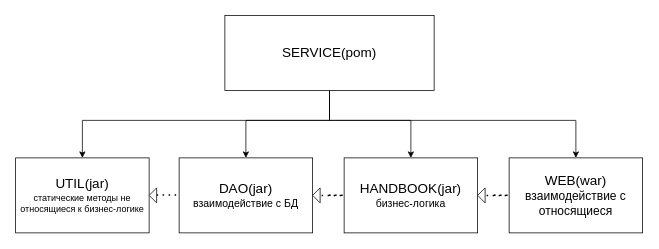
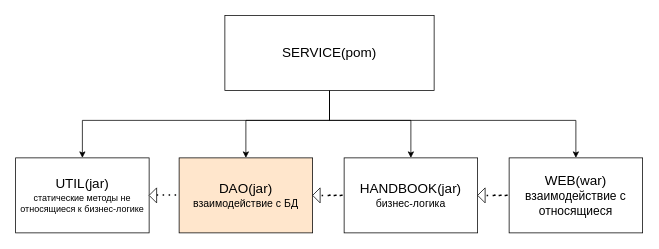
  <mxCell id="0" />
  <mxCell id="1" parent="0" />
  <mxCell id="2" value="" style="edgeStyle=orthogonalEdgeStyle;rounded=0;orthogonalLoop=1;jettySize=auto;html=1;" edge="1" parent="1" source="6" target="7"><mxGeometry relative="1" as="geometry"><Array as="points"><mxPoint x="439" y="160" /><mxPoint x="109" y="160" /></Array></mxGeometry></mxCell>
  <mxCell id="3" value="" style="edgeStyle=orthogonalEdgeStyle;rounded=0;orthogonalLoop=1;jettySize=auto;html=1;" edge="1" parent="1" source="6"><mxGeometry relative="1" as="geometry"><mxPoint x="327" y="210" as="targetPoint" /><Array as="points"><mxPoint x="439" y="160" /><mxPoint x="327" y="160" /></Array></mxGeometry></mxCell>
  <mxCell id="4" value="" style="edgeStyle=orthogonalEdgeStyle;rounded=0;orthogonalLoop=1;jettySize=auto;html=1;" edge="1" parent="1" source="6"><mxGeometry relative="1" as="geometry"><mxPoint x="547" y="210" as="targetPoint" /><Array as="points"><mxPoint x="439" y="160" /><mxPoint x="547" y="160" /></Array></mxGeometry></mxCell>
  <mxCell id="5" value="" style="edgeStyle=orthogonalEdgeStyle;rounded=0;orthogonalLoop=1;jettySize=auto;html=1;" edge="1" parent="1" source="6"><mxGeometry relative="1" as="geometry"><mxPoint x="767" y="210" as="targetPoint" /><Array as="points"><mxPoint x="439" y="160" /><mxPoint x="767" y="160" /></Array></mxGeometry></mxCell>
  <mxCell id="6" value="&lt;font style=&quot;font-size: 18px&quot;&gt;SERVICE(pom)&lt;/font&gt;" style="rounded=0;whiteSpace=wrap;html=1;" vertex="1" parent="1"><mxGeometry x="299" y="20" width="279" height="100" as="geometry" /></mxCell>
  <mxCell id="7" value="&lt;font&gt;&lt;span style=&quot;font-size: 18px&quot;&gt;UTIL(jar)&lt;/span&gt;&lt;br&gt;статические методы не относящиеся к бизнес-логике&lt;br&gt;&lt;/font&gt;" style="rounded=0;whiteSpace=wrap;html=1;" vertex="1" parent="1"><mxGeometry x="20" y="210" width="178" height="100" as="geometry" /></mxCell>
- <mxCell id="8" value="&lt;font&gt;&lt;span style=&quot;font-size: 18px&quot;&gt;DAO(jar)&lt;/span&gt;&lt;br&gt;&lt;font style=&quot;font-size: 14px&quot;&gt;взаимодействие с БД&lt;/font&gt;&lt;br&gt;&lt;/font&gt;" style="rounded=0;whiteSpace=wrap;html=1;" vertex="1" parent="1"><mxGeometry x="238" y="210" width="178" height="100" as="geometry" /></mxCell>
+ <mxCell id="8" value="&lt;font&gt;&lt;span style=&quot;font-size: 18px&quot;&gt;DAO(jar)&lt;/span&gt;&lt;br&gt;&lt;font style=&quot;font-size: 14px&quot;&gt;взаимодействие с БД&lt;/font&gt;&lt;br&gt;&lt;/font&gt;" style="rounded=0;whiteSpace=wrap;html=1;fillColor=#ffe6cc;" vertex="1" parent="1"><mxGeometry x="238" y="210" width="178" height="100" as="geometry" /></mxCell>
  <mxCell id="9" value="&lt;font&gt;&lt;span style=&quot;font-size: 18px&quot;&gt;HANDBOOK(jar)&lt;/span&gt;&lt;br&gt;&lt;font style=&quot;font-size: 14px&quot;&gt;бизнес-логика&lt;/font&gt;&lt;br&gt;&lt;/font&gt;" style="rounded=0;whiteSpace=wrap;html=1;" vertex="1" parent="1"><mxGeometry x="458" y="210" width="178" height="100" as="geometry" /></mxCell>
  <mxCell id="10" value="&lt;font&gt;&lt;span style=&quot;font-size: 18px&quot;&gt;WEB(war)&lt;/span&gt;&lt;br&gt;&lt;font size=&quot;3&quot;&gt;взаимодействие с относящиеся&lt;/font&gt;&lt;br&gt;&lt;/font&gt;" style="rounded=0;whiteSpace=wrap;html=1;" vertex="1" parent="1"><mxGeometry x="678" y="210" width="178" height="100" as="geometry" /></mxCell>
  <mxCell id="11" value="" style="endArrow=none;dashed=1;html=1;dashPattern=1 3;strokeWidth=2;rounded=0;fontSize=18;" edge="1" parent="1"><mxGeometry width="50" height="50" relative="1" as="geometry"><mxPoint x="208" y="259.66" as="sourcePoint" /><mxPoint x="238" y="259.66" as="targetPoint" /></mxGeometry></mxCell>
  <mxCell id="12" value="" style="endArrow=none;dashed=1;html=1;dashPattern=1 3;strokeWidth=2;rounded=0;fontSize=18;" edge="1" parent="1"><mxGeometry width="50" height="50" relative="1" as="geometry"><mxPoint x="648" y="260" as="sourcePoint" /><mxPoint x="658" y="259.66" as="targetPoint" /><Array as="points"><mxPoint x="678" y="260" /></Array></mxGeometry></mxCell>
  <mxCell id="13" value="" style="endArrow=none;dashed=1;html=1;dashPattern=1 3;strokeWidth=2;rounded=0;fontSize=18;" edge="1" parent="1"><mxGeometry width="50" height="50" relative="1" as="geometry"><mxPoint x="428" y="260" as="sourcePoint" /><mxPoint x="438" y="259.66" as="targetPoint" /><Array as="points"><mxPoint x="458" y="260" /></Array></mxGeometry></mxCell>
  <mxCell id="14" value="" style="triangle;whiteSpace=wrap;html=1;fontSize=18;direction=west;" vertex="1" parent="1"><mxGeometry x="198" y="250" width="10" height="20" as="geometry" /></mxCell>
  <mxCell id="15" value="" style="triangle;whiteSpace=wrap;html=1;fontSize=18;direction=west;" vertex="1" parent="1"><mxGeometry x="416" y="250" width="10" height="20" as="geometry" /></mxCell>
  <mxCell id="16" value="" style="triangle;whiteSpace=wrap;html=1;fontSize=18;direction=west;" vertex="1" parent="1"><mxGeometry x="636" y="250" width="10" height="20" as="geometry" /></mxCell>
